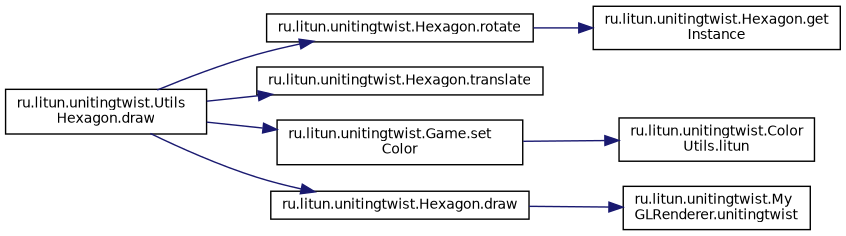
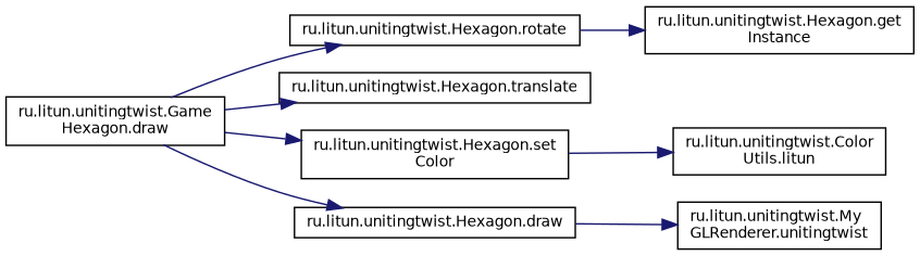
  digraph {
    rankdir=LR
    node [color=black fillcolor=white fontname=Helvetica fontsize=10 shape=record style=filled]
    edge [color=midnightblue fontname=Helvetica fontsize=10 labelfontname=Helvetica labelfontsize=10 style=solid]
-   n1 [height=0.2 label="ru.litun.unitingtwist.Utils\lHexagon.draw" width=0.4]
+   n1 [height=0.2 label="ru.litun.unitingtwist.Game\lHexagon.draw" width=0.4]
    n2 [height=0.2 label="ru.litun.unitingtwist.Hexagon.rotate" width=0.4]
    n3 [height=0.2 label="ru.litun.unitingtwist.Hexagon.translate" width=0.4]
-   n4 [height=0.2 label="ru.litun.unitingtwist.Game.set\lColor" width=0.4]
+   n4 [height=0.2 label="ru.litun.unitingtwist.Hexagon.set\lColor" width=0.4]
    n5 [height=0.2 label="ru.litun.unitingtwist.Hexagon.draw" width=0.4]
    n6 [height=0.2 label="ru.litun.unitingtwist.Hexagon.get\lInstance" width=0.4]
    n7 [height=0.2 label="ru.litun.unitingtwist.Color\lUtils.litun" width=0.4]
    n8 [height=0.2 label="ru.litun.unitingtwist.My\lGLRenderer.unitingtwist" width=0.4]
    n1 -> n2
    n1 -> n3
    n1 -> n4
    n1 -> n5
    n2 -> n6
    n4 -> n7
    n5 -> n8
  }
